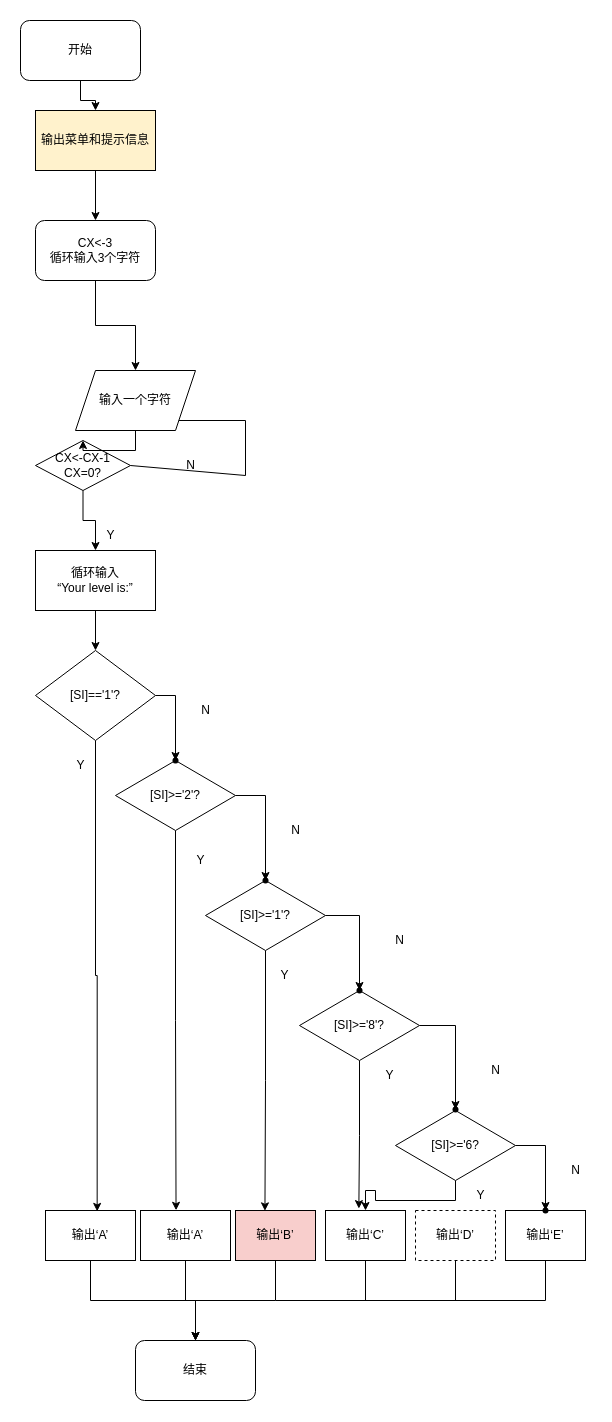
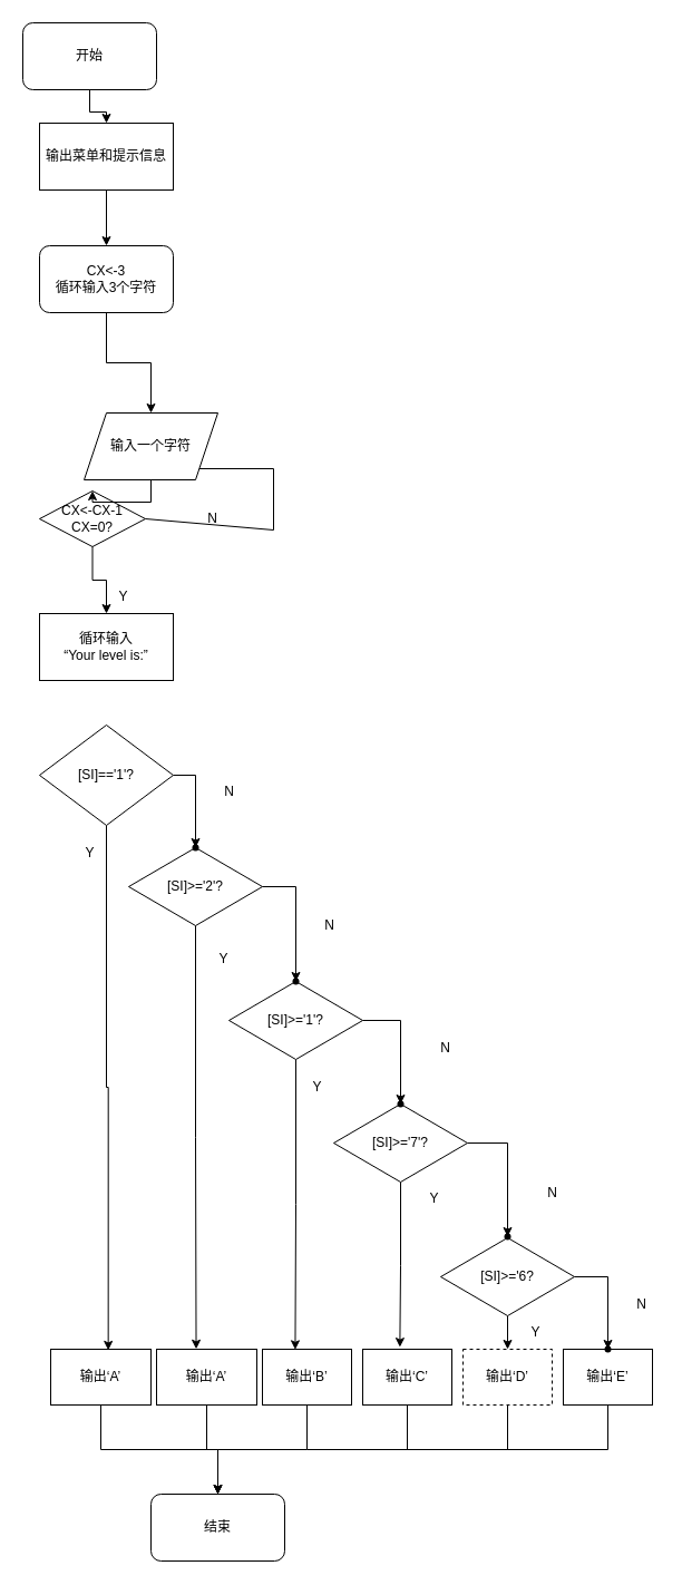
  <mxCell id="0" />
  <mxCell id="1" parent="0" />
  <mxCell id="2" value="" style="edgeStyle=orthogonalEdgeStyle;rounded=0;orthogonalLoop=1;jettySize=auto;html=1;" edge="1" parent="1" source="3" target="5"><mxGeometry relative="1" as="geometry" /></mxCell>
  <mxCell id="3" value="开始" style="rounded=1;whiteSpace=wrap;html=1;" vertex="1" parent="1"><mxGeometry x="20" y="20" width="120" height="60" as="geometry" /></mxCell>
  <mxCell id="4" value="" style="edgeStyle=orthogonalEdgeStyle;rounded=0;orthogonalLoop=1;jettySize=auto;html=1;" edge="1" parent="1" source="5" target="7"><mxGeometry relative="1" as="geometry" /></mxCell>
- <mxCell id="5" value="输出菜单和提示信息" style="rounded=0;whiteSpace=wrap;html=1;fillColor=#fff2cc;" vertex="1" parent="1"><mxGeometry x="35" y="110" width="120" height="60" as="geometry" /></mxCell>
+ <mxCell id="5" value="输出菜单和提示信息" style="rounded=0;whiteSpace=wrap;html=1;" vertex="1" parent="1"><mxGeometry x="35" y="110" width="120" height="60" as="geometry" /></mxCell>
  <mxCell id="6" value="" style="edgeStyle=orthogonalEdgeStyle;rounded=0;orthogonalLoop=1;jettySize=auto;html=1;" edge="1" parent="1" source="7" target="16"><mxGeometry relative="1" as="geometry" /></mxCell>
  <mxCell id="7" value="CX&amp;lt;-3&lt;br&gt;循环输入3个字符" style="whiteSpace=wrap;html=1;rounded=1;" vertex="1" parent="1"><mxGeometry x="35" y="220" width="120" height="60" as="geometry" /></mxCell>
  <mxCell id="8" value="" style="edgeStyle=orthogonalEdgeStyle;rounded=0;orthogonalLoop=1;jettySize=auto;html=1;" edge="1" parent="1" source="9" target="11"><mxGeometry relative="1" as="geometry" /></mxCell>
  <mxCell id="9" value="CX&amp;lt;-CX-1&lt;br&gt;CX=0?" style="rhombus;whiteSpace=wrap;html=1;rounded=0;" vertex="1" parent="1"><mxGeometry x="35" y="440" width="95" height="50" as="geometry" /></mxCell>
- <mxCell id="10" value="" style="edgeStyle=orthogonalEdgeStyle;rounded=0;orthogonalLoop=1;jettySize=auto;html=1;" edge="1" parent="1" source="11" target="19"><mxGeometry relative="1" as="geometry" /></mxCell>
  <mxCell id="11" value="循环输入&lt;br&gt;“Your level is:”" style="whiteSpace=wrap;html=1;rounded=0;" vertex="1" parent="1"><mxGeometry x="35" y="550" width="120" height="60" as="geometry" /></mxCell>
  <mxCell id="12" value="Y" style="text;html=1;align=center;verticalAlign=middle;resizable=0;points=[];autosize=1;strokeColor=none;fillColor=none;" vertex="1" parent="1"><mxGeometry x="95" y="520" width="30" height="30" as="geometry" /></mxCell>
  <mxCell id="13" value="" style="endArrow=classic;html=1;rounded=0;exitX=1;exitY=0.5;exitDx=0;exitDy=0;" edge="1" parent="1" source="9"><mxGeometry width="50" height="50" relative="1" as="geometry"><mxPoint x="155" y="480" as="sourcePoint" /><mxPoint x="95" y="420" as="targetPoint" /><Array as="points"><mxPoint x="245" y="475" /><mxPoint x="245" y="420" /></Array></mxGeometry></mxCell>
  <mxCell id="14" value="N" style="text;html=1;align=center;verticalAlign=middle;resizable=0;points=[];autosize=1;strokeColor=none;fillColor=none;" vertex="1" parent="1"><mxGeometry x="175" y="450" width="30" height="30" as="geometry" /></mxCell>
  <mxCell id="15" value="" style="edgeStyle=orthogonalEdgeStyle;rounded=0;orthogonalLoop=1;jettySize=auto;html=1;" edge="1" parent="1" source="16" target="9"><mxGeometry relative="1" as="geometry" /></mxCell>
  <mxCell id="16" value="输入一个字符" style="shape=parallelogram;perimeter=parallelogramPerimeter;whiteSpace=wrap;html=1;fixedSize=1;" vertex="1" parent="1"><mxGeometry x="75" y="370" width="120" height="60" as="geometry" /></mxCell>
  <mxCell id="17" value="" style="edgeStyle=orthogonalEdgeStyle;rounded=0;orthogonalLoop=1;jettySize=auto;html=1;" edge="1" parent="1" source="19" target="32"><mxGeometry relative="1" as="geometry" /></mxCell>
  <mxCell id="18" style="edgeStyle=orthogonalEdgeStyle;rounded=0;orthogonalLoop=1;jettySize=auto;html=1;entryX=0.574;entryY=0.018;entryDx=0;entryDy=0;entryPerimeter=0;" edge="1" parent="1" source="19" target="41"><mxGeometry relative="1" as="geometry"><mxPoint x="95" y="1165" as="targetPoint" /></mxGeometry></mxCell>
  <mxCell id="19" value="[SI]=='1'?" style="rhombus;whiteSpace=wrap;html=1;rounded=0;" vertex="1" parent="1"><mxGeometry x="35" y="650" width="120" height="90" as="geometry" /></mxCell>
  <mxCell id="20" value="" style="edgeStyle=orthogonalEdgeStyle;rounded=0;orthogonalLoop=1;jettySize=auto;html=1;" edge="1" parent="1" source="22" target="33"><mxGeometry relative="1" as="geometry" /></mxCell>
  <mxCell id="21" style="edgeStyle=orthogonalEdgeStyle;rounded=0;orthogonalLoop=1;jettySize=auto;html=1;entryX=0.395;entryY=-0.004;entryDx=0;entryDy=0;entryPerimeter=0;" edge="1" parent="1" source="22" target="49"><mxGeometry relative="1" as="geometry" /></mxCell>
  <mxCell id="22" value="[SI]&amp;gt;='2'?" style="rhombus;whiteSpace=wrap;html=1;rounded=0;" vertex="1" parent="1"><mxGeometry x="115" y="760" width="120" height="70" as="geometry" /></mxCell>
  <mxCell id="23" value="" style="edgeStyle=orthogonalEdgeStyle;rounded=0;orthogonalLoop=1;jettySize=auto;html=1;" edge="1" parent="1" source="25" target="36"><mxGeometry relative="1" as="geometry" /></mxCell>
  <mxCell id="24" style="edgeStyle=orthogonalEdgeStyle;rounded=0;orthogonalLoop=1;jettySize=auto;html=1;entryX=0.368;entryY=0.007;entryDx=0;entryDy=0;entryPerimeter=0;" edge="1" parent="1" source="25" target="44"><mxGeometry relative="1" as="geometry" /></mxCell>
  <mxCell id="25" value="[SI]&amp;gt;='1'?" style="rhombus;whiteSpace=wrap;html=1;rounded=0;" vertex="1" parent="1"><mxGeometry x="205" y="880" width="120" height="70" as="geometry" /></mxCell>
  <mxCell id="26" value="" style="edgeStyle=orthogonalEdgeStyle;rounded=0;orthogonalLoop=1;jettySize=auto;html=1;" edge="1" parent="1" source="28" target="38"><mxGeometry relative="1" as="geometry" /></mxCell>
  <mxCell id="27" style="edgeStyle=orthogonalEdgeStyle;rounded=0;orthogonalLoop=1;jettySize=auto;html=1;entryX=0.417;entryY=-0.038;entryDx=0;entryDy=0;entryPerimeter=0;" edge="1" parent="1" source="28" target="45"><mxGeometry relative="1" as="geometry" /></mxCell>
- <mxCell id="28" value="[SI]&amp;gt;='8'?" style="rhombus;whiteSpace=wrap;html=1;rounded=0;" vertex="1" parent="1"><mxGeometry x="299" y="990" width="120" height="70" as="geometry" /></mxCell>
- <mxCell id="29" value="" style="edgeStyle=orthogonalEdgeStyle;rounded=0;orthogonalLoop=1;jettySize=auto;html=1;" edge="1" parent="1" source="31" target="45"><mxGeometry relative="1" as="geometry" /></mxCell>
+ <mxCell id="28" value="[SI]&amp;gt;='7'?" style="rhombus;whiteSpace=wrap;html=1;rounded=0;" vertex="1" parent="1"><mxGeometry x="299" y="990" width="120" height="70" as="geometry" /></mxCell>
+ <mxCell id="29" value="" style="edgeStyle=orthogonalEdgeStyle;rounded=0;orthogonalLoop=1;jettySize=auto;html=1;" edge="1" parent="1" source="31" target="46"><mxGeometry relative="1" as="geometry" /></mxCell>
  <mxCell id="30" value="" style="edgeStyle=orthogonalEdgeStyle;rounded=0;orthogonalLoop=1;jettySize=auto;html=1;" edge="1" parent="1" source="31" target="50"><mxGeometry relative="1" as="geometry" /></mxCell>
  <mxCell id="31" value="[SI]&amp;gt;='6?" style="rhombus;whiteSpace=wrap;html=1;rounded=0;" vertex="1" parent="1"><mxGeometry x="395" y="1110" width="120" height="70" as="geometry" /></mxCell>
  <mxCell id="32" value="" style="shape=waypoint;sketch=0;size=6;pointerEvents=1;points=[];fillColor=default;resizable=0;rotatable=0;perimeter=centerPerimeter;snapToPoint=1;rounded=0;" vertex="1" parent="1"><mxGeometry x="165" y="750" width="20" height="20" as="geometry" /></mxCell>
  <mxCell id="33" value="" style="shape=waypoint;sketch=0;size=6;pointerEvents=1;points=[];fillColor=default;resizable=0;rotatable=0;perimeter=centerPerimeter;snapToPoint=1;rounded=0;" vertex="1" parent="1"><mxGeometry x="255" y="870" width="20" height="20" as="geometry" /></mxCell>
  <mxCell id="34" value="N" style="text;html=1;align=center;verticalAlign=middle;resizable=0;points=[];autosize=1;strokeColor=none;fillColor=none;" vertex="1" parent="1"><mxGeometry x="190" y="695" width="30" height="30" as="geometry" /></mxCell>
  <mxCell id="35" value="N" style="text;html=1;align=center;verticalAlign=middle;resizable=0;points=[];autosize=1;strokeColor=none;fillColor=none;" vertex="1" parent="1"><mxGeometry x="280" y="815" width="30" height="30" as="geometry" /></mxCell>
  <mxCell id="36" value="" style="shape=waypoint;sketch=0;size=6;pointerEvents=1;points=[];fillColor=default;resizable=0;rotatable=0;perimeter=centerPerimeter;snapToPoint=1;rounded=0;" vertex="1" parent="1"><mxGeometry x="349" y="980" width="20" height="20" as="geometry" /></mxCell>
  <mxCell id="37" value="N" style="text;html=1;align=center;verticalAlign=middle;resizable=0;points=[];autosize=1;strokeColor=none;fillColor=none;" vertex="1" parent="1"><mxGeometry x="384" y="925" width="30" height="30" as="geometry" /></mxCell>
  <mxCell id="38" value="" style="shape=waypoint;sketch=0;size=6;pointerEvents=1;points=[];fillColor=default;resizable=0;rotatable=0;perimeter=centerPerimeter;snapToPoint=1;rounded=0;" vertex="1" parent="1"><mxGeometry x="445" y="1099" width="20" height="20" as="geometry" /></mxCell>
  <mxCell id="39" value="N" style="text;html=1;align=center;verticalAlign=middle;resizable=0;points=[];autosize=1;strokeColor=none;fillColor=none;" vertex="1" parent="1"><mxGeometry x="480" y="1055" width="30" height="30" as="geometry" /></mxCell>
  <mxCell id="40" value="" style="edgeStyle=orthogonalEdgeStyle;rounded=0;orthogonalLoop=1;jettySize=auto;html=1;" edge="1" parent="1" source="41" target="42"><mxGeometry relative="1" as="geometry" /></mxCell>
  <mxCell id="41" value="输出‘A’" style="whiteSpace=wrap;html=1;" vertex="1" parent="1"><mxGeometry x="45" y="1210" width="90" height="50" as="geometry" /></mxCell>
  <mxCell id="42" value="结束" style="rounded=1;whiteSpace=wrap;html=1;" vertex="1" parent="1"><mxGeometry x="135" y="1340" width="120" height="60" as="geometry" /></mxCell>
  <mxCell id="43" value="" style="edgeStyle=orthogonalEdgeStyle;rounded=0;orthogonalLoop=1;jettySize=auto;html=1;" edge="1" parent="1" source="44" target="42"><mxGeometry relative="1" as="geometry" /></mxCell>
- <mxCell id="44" value="输出‘B’" style="whiteSpace=wrap;html=1;fillColor=#f8cecc;" vertex="1" parent="1"><mxGeometry x="235" y="1210" width="80" height="50" as="geometry" /></mxCell>
+ <mxCell id="44" value="输出‘B’" style="whiteSpace=wrap;html=1;" vertex="1" parent="1"><mxGeometry x="235" y="1210" width="80" height="50" as="geometry" /></mxCell>
  <mxCell id="45" value="输出‘C’" style="whiteSpace=wrap;html=1;" vertex="1" parent="1"><mxGeometry x="325" y="1210" width="80" height="50" as="geometry" /></mxCell>
  <mxCell id="46" value="输出‘D’" style="whiteSpace=wrap;html=1;dashed=1;" vertex="1" parent="1"><mxGeometry x="415" y="1210" width="80" height="50" as="geometry" /></mxCell>
  <mxCell id="47" value="输出‘E’" style="whiteSpace=wrap;html=1;" vertex="1" parent="1"><mxGeometry x="505" y="1210" width="80" height="50" as="geometry" /></mxCell>
  <mxCell id="48" value="" style="edgeStyle=orthogonalEdgeStyle;rounded=0;orthogonalLoop=1;jettySize=auto;html=1;" edge="1" parent="1" source="49" target="42"><mxGeometry relative="1" as="geometry" /></mxCell>
  <mxCell id="49" value="输出‘A’" style="whiteSpace=wrap;html=1;" vertex="1" parent="1"><mxGeometry x="140" y="1210" width="90" height="50" as="geometry" /></mxCell>
  <mxCell id="50" value="" style="shape=waypoint;sketch=0;size=6;pointerEvents=1;points=[];fillColor=default;resizable=0;rotatable=0;perimeter=centerPerimeter;snapToPoint=1;rounded=0;" vertex="1" parent="1"><mxGeometry x="535" y="1200" width="20" height="20" as="geometry" /></mxCell>
  <mxCell id="51" value="" style="endArrow=none;html=1;rounded=0;entryX=0.5;entryY=1;entryDx=0;entryDy=0;" edge="1" parent="1" target="47"><mxGeometry width="50" height="50" relative="1" as="geometry"><mxPoint x="275" y="1300" as="sourcePoint" /><mxPoint x="545" y="1300" as="targetPoint" /><Array as="points"><mxPoint x="545" y="1300" /></Array></mxGeometry></mxCell>
  <mxCell id="52" value="" style="endArrow=none;html=1;rounded=0;exitX=0.5;exitY=1;exitDx=0;exitDy=0;" edge="1" parent="1" source="45"><mxGeometry width="50" height="50" relative="1" as="geometry"><mxPoint x="345" y="1370" as="sourcePoint" /><mxPoint x="365" y="1300" as="targetPoint" /></mxGeometry></mxCell>
  <mxCell id="53" value="" style="endArrow=none;html=1;rounded=0;exitX=0.5;exitY=1;exitDx=0;exitDy=0;" edge="1" parent="1" source="46"><mxGeometry width="50" height="50" relative="1" as="geometry"><mxPoint x="414" y="1390" as="sourcePoint" /><mxPoint x="455" y="1300" as="targetPoint" /></mxGeometry></mxCell>
  <mxCell id="54" value="Y" style="text;html=1;align=center;verticalAlign=middle;resizable=0;points=[];autosize=1;strokeColor=none;fillColor=none;" vertex="1" parent="1"><mxGeometry x="65" y="750" width="30" height="30" as="geometry" /></mxCell>
  <mxCell id="55" value="Y" style="text;html=1;align=center;verticalAlign=middle;resizable=0;points=[];autosize=1;strokeColor=none;fillColor=none;" vertex="1" parent="1"><mxGeometry x="185" y="845" width="30" height="30" as="geometry" /></mxCell>
  <mxCell id="56" value="Y" style="text;html=1;align=center;verticalAlign=middle;resizable=0;points=[];autosize=1;strokeColor=none;fillColor=none;" vertex="1" parent="1"><mxGeometry x="269" y="960" width="30" height="30" as="geometry" /></mxCell>
  <mxCell id="57" value="Y" style="text;html=1;align=center;verticalAlign=middle;resizable=0;points=[];autosize=1;strokeColor=none;fillColor=none;" vertex="1" parent="1"><mxGeometry x="374" y="1060" width="30" height="30" as="geometry" /></mxCell>
  <mxCell id="58" value="Y" style="text;html=1;align=center;verticalAlign=middle;resizable=0;points=[];autosize=1;strokeColor=none;fillColor=none;" vertex="1" parent="1"><mxGeometry x="465" y="1180" width="30" height="30" as="geometry" /></mxCell>
  <mxCell id="59" value="N" style="text;html=1;align=center;verticalAlign=middle;resizable=0;points=[];autosize=1;strokeColor=none;fillColor=none;" vertex="1" parent="1"><mxGeometry x="560" y="1155" width="30" height="30" as="geometry" /></mxCell>
